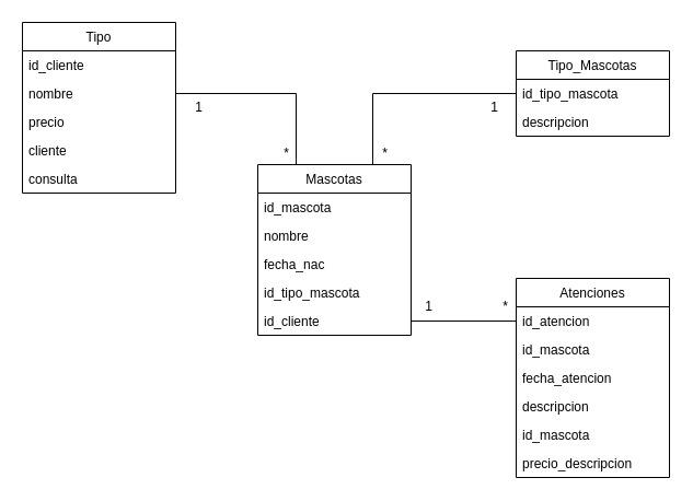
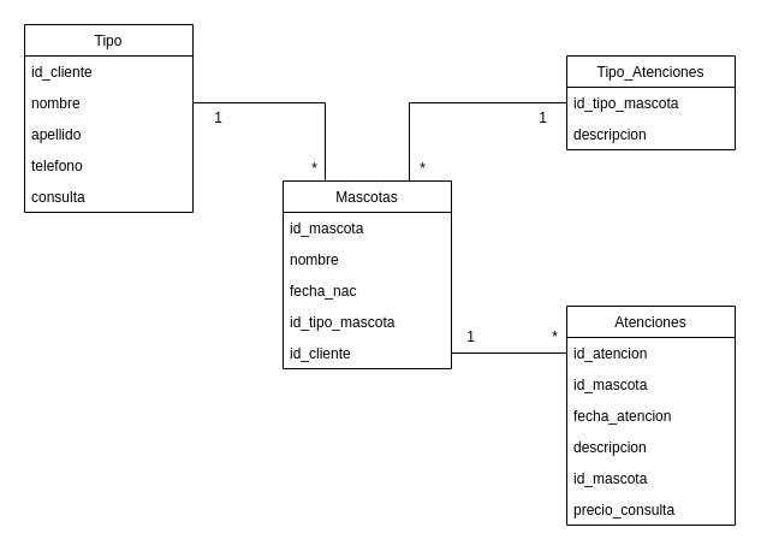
  <mxCell id="0" />
  <mxCell id="1" parent="0" />
  <mxCell id="2" value="Tipo" style="swimlane;fontStyle=0;childLayout=stackLayout;horizontal=1;startSize=26;fillColor=none;horizontalStack=0;resizeParent=1;resizeParentMax=0;resizeLast=0;collapsible=1;marginBottom=0;" vertex="1" parent="1"><mxGeometry x="20" y="20" width="140" height="156" as="geometry" /></mxCell>
  <mxCell id="3" value="id_cliente" style="text;strokeColor=none;fillColor=none;align=left;verticalAlign=top;spacingLeft=4;spacingRight=4;overflow=hidden;rotatable=0;points=[[0,0.5],[1,0.5]];portConstraint=eastwest;" vertex="1" parent="2"><mxGeometry y="26" width="140" height="26" as="geometry" /></mxCell>
  <mxCell id="4" value="nombre" style="text;strokeColor=none;fillColor=none;align=left;verticalAlign=top;spacingLeft=4;spacingRight=4;overflow=hidden;rotatable=0;points=[[0,0.5],[1,0.5]];portConstraint=eastwest;" vertex="1" parent="2"><mxGeometry y="52" width="140" height="26" as="geometry" /></mxCell>
- <mxCell id="5" value="precio" style="text;strokeColor=none;fillColor=none;align=left;verticalAlign=top;spacingLeft=4;spacingRight=4;overflow=hidden;rotatable=0;points=[[0,0.5],[1,0.5]];portConstraint=eastwest;" vertex="1" parent="2"><mxGeometry y="78" width="140" height="26" as="geometry" /></mxCell>
- <mxCell id="6" value="cliente" style="text;strokeColor=none;fillColor=none;align=left;verticalAlign=top;spacingLeft=4;spacingRight=4;overflow=hidden;rotatable=0;points=[[0,0.5],[1,0.5]];portConstraint=eastwest;" vertex="1" parent="2"><mxGeometry y="104" width="140" height="26" as="geometry" /></mxCell>
+ <mxCell id="5" value="apellido" style="text;strokeColor=none;fillColor=none;align=left;verticalAlign=top;spacingLeft=4;spacingRight=4;overflow=hidden;rotatable=0;points=[[0,0.5],[1,0.5]];portConstraint=eastwest;" vertex="1" parent="2"><mxGeometry y="78" width="140" height="26" as="geometry" /></mxCell>
+ <mxCell id="6" value="telefono" style="text;strokeColor=none;fillColor=none;align=left;verticalAlign=top;spacingLeft=4;spacingRight=4;overflow=hidden;rotatable=0;points=[[0,0.5],[1,0.5]];portConstraint=eastwest;" vertex="1" parent="2"><mxGeometry y="104" width="140" height="26" as="geometry" /></mxCell>
  <mxCell id="7" value="consulta" style="text;strokeColor=none;fillColor=none;align=left;verticalAlign=top;spacingLeft=4;spacingRight=4;overflow=hidden;rotatable=0;points=[[0,0.5],[1,0.5]];portConstraint=eastwest;" vertex="1" parent="2"><mxGeometry y="130" width="140" height="26" as="geometry" /></mxCell>
  <mxCell id="8" style="edgeStyle=orthogonalEdgeStyle;rounded=0;orthogonalLoop=1;jettySize=auto;html=1;exitX=0.75;exitY=0;exitDx=0;exitDy=0;entryX=0;entryY=0.5;entryDx=0;entryDy=0;endArrow=none;endFill=0;" edge="1" parent="1" source="9" target="23"><mxGeometry relative="1" as="geometry" /></mxCell>
  <mxCell id="9" value="Mascotas" style="swimlane;fontStyle=0;childLayout=stackLayout;horizontal=1;startSize=26;fillColor=none;horizontalStack=0;resizeParent=1;resizeParentMax=0;resizeLast=0;collapsible=1;marginBottom=0;" vertex="1" parent="1"><mxGeometry x="235" y="150" width="140" height="156" as="geometry" /></mxCell>
  <mxCell id="10" value="id_mascota" style="text;strokeColor=none;fillColor=none;align=left;verticalAlign=top;spacingLeft=4;spacingRight=4;overflow=hidden;rotatable=0;points=[[0,0.5],[1,0.5]];portConstraint=eastwest;" vertex="1" parent="9"><mxGeometry y="26" width="140" height="26" as="geometry" /></mxCell>
  <mxCell id="11" value="nombre" style="text;strokeColor=none;fillColor=none;align=left;verticalAlign=top;spacingLeft=4;spacingRight=4;overflow=hidden;rotatable=0;points=[[0,0.5],[1,0.5]];portConstraint=eastwest;" vertex="1" parent="9"><mxGeometry y="52" width="140" height="26" as="geometry" /></mxCell>
  <mxCell id="12" value="fecha_nac" style="text;strokeColor=none;fillColor=none;align=left;verticalAlign=top;spacingLeft=4;spacingRight=4;overflow=hidden;rotatable=0;points=[[0,0.5],[1,0.5]];portConstraint=eastwest;" vertex="1" parent="9"><mxGeometry y="78" width="140" height="26" as="geometry" /></mxCell>
  <mxCell id="13" value="id_tipo_mascota" style="text;strokeColor=none;fillColor=none;align=left;verticalAlign=top;spacingLeft=4;spacingRight=4;overflow=hidden;rotatable=0;points=[[0,0.5],[1,0.5]];portConstraint=eastwest;" vertex="1" parent="9"><mxGeometry y="104" width="140" height="26" as="geometry" /></mxCell>
  <mxCell id="14" value="id_cliente" style="text;strokeColor=none;fillColor=none;align=left;verticalAlign=top;spacingLeft=4;spacingRight=4;overflow=hidden;rotatable=0;points=[[0,0.5],[1,0.5]];portConstraint=eastwest;" vertex="1" parent="9"><mxGeometry y="130" width="140" height="26" as="geometry" /></mxCell>
  <mxCell id="15" value="Atenciones" style="swimlane;fontStyle=0;childLayout=stackLayout;horizontal=1;startSize=26;fillColor=none;horizontalStack=0;resizeParent=1;resizeParentMax=0;resizeLast=0;collapsible=1;marginBottom=0;" vertex="1" parent="1"><mxGeometry x="471" y="254" width="140" height="182" as="geometry" /></mxCell>
  <mxCell id="16" value="id_atencion" style="text;strokeColor=none;fillColor=none;align=left;verticalAlign=top;spacingLeft=4;spacingRight=4;overflow=hidden;rotatable=0;points=[[0,0.5],[1,0.5]];portConstraint=eastwest;" vertex="1" parent="15"><mxGeometry y="26" width="140" height="26" as="geometry" /></mxCell>
  <mxCell id="17" value="id_mascota" style="text;strokeColor=none;fillColor=none;align=left;verticalAlign=top;spacingLeft=4;spacingRight=4;overflow=hidden;rotatable=0;points=[[0,0.5],[1,0.5]];portConstraint=eastwest;" vertex="1" parent="15"><mxGeometry y="52" width="140" height="26" as="geometry" /></mxCell>
  <mxCell id="18" value="fecha_atencion" style="text;strokeColor=none;fillColor=none;align=left;verticalAlign=top;spacingLeft=4;spacingRight=4;overflow=hidden;rotatable=0;points=[[0,0.5],[1,0.5]];portConstraint=eastwest;" vertex="1" parent="15"><mxGeometry y="78" width="140" height="26" as="geometry" /></mxCell>
  <mxCell id="19" value="descripcion" style="text;strokeColor=none;fillColor=none;align=left;verticalAlign=top;spacingLeft=4;spacingRight=4;overflow=hidden;rotatable=0;points=[[0,0.5],[1,0.5]];portConstraint=eastwest;" vertex="1" parent="15"><mxGeometry y="104" width="140" height="26" as="geometry" /></mxCell>
  <mxCell id="20" value="id_mascota" style="text;strokeColor=none;fillColor=none;align=left;verticalAlign=top;spacingLeft=4;spacingRight=4;overflow=hidden;rotatable=0;points=[[0,0.5],[1,0.5]];portConstraint=eastwest;" vertex="1" parent="15"><mxGeometry y="130" width="140" height="26" as="geometry" /></mxCell>
- <mxCell id="21" value="precio_descripcion" style="text;strokeColor=none;fillColor=none;align=left;verticalAlign=top;spacingLeft=4;spacingRight=4;overflow=hidden;rotatable=0;points=[[0,0.5],[1,0.5]];portConstraint=eastwest;" vertex="1" parent="15"><mxGeometry y="156" width="140" height="26" as="geometry" /></mxCell>
- <mxCell id="22" value="Tipo_Mascotas" style="swimlane;fontStyle=0;childLayout=stackLayout;horizontal=1;startSize=26;fillColor=none;horizontalStack=0;resizeParent=1;resizeParentMax=0;resizeLast=0;collapsible=1;marginBottom=0;" vertex="1" parent="1"><mxGeometry x="471" y="46" width="140" height="78" as="geometry" /></mxCell>
+ <mxCell id="21" value="precio_consulta" style="text;strokeColor=none;fillColor=none;align=left;verticalAlign=top;spacingLeft=4;spacingRight=4;overflow=hidden;rotatable=0;points=[[0,0.5],[1,0.5]];portConstraint=eastwest;" vertex="1" parent="15"><mxGeometry y="156" width="140" height="26" as="geometry" /></mxCell>
+ <mxCell id="22" value="Tipo_Atenciones" style="swimlane;fontStyle=0;childLayout=stackLayout;horizontal=1;startSize=26;fillColor=none;horizontalStack=0;resizeParent=1;resizeParentMax=0;resizeLast=0;collapsible=1;marginBottom=0;" vertex="1" parent="1"><mxGeometry x="471" y="46" width="140" height="78" as="geometry" /></mxCell>
  <mxCell id="23" value="id_tipo_mascota" style="text;strokeColor=none;fillColor=none;align=left;verticalAlign=top;spacingLeft=4;spacingRight=4;overflow=hidden;rotatable=0;points=[[0,0.5],[1,0.5]];portConstraint=eastwest;" vertex="1" parent="22"><mxGeometry y="26" width="140" height="26" as="geometry" /></mxCell>
  <mxCell id="24" value="descripcion" style="text;strokeColor=none;fillColor=none;align=left;verticalAlign=top;spacingLeft=4;spacingRight=4;overflow=hidden;rotatable=0;points=[[0,0.5],[1,0.5]];portConstraint=eastwest;" vertex="1" parent="22"><mxGeometry y="52" width="140" height="26" as="geometry" /></mxCell>
  <mxCell id="25" style="edgeStyle=orthogonalEdgeStyle;rounded=0;orthogonalLoop=1;jettySize=auto;html=1;exitX=1;exitY=0.5;exitDx=0;exitDy=0;entryX=0.25;entryY=0;entryDx=0;entryDy=0;endArrow=none;endFill=0;" edge="1" parent="1" source="4" target="9"><mxGeometry relative="1" as="geometry" /></mxCell>
  <mxCell id="26" style="edgeStyle=orthogonalEdgeStyle;rounded=0;orthogonalLoop=1;jettySize=auto;html=1;exitX=1;exitY=0.5;exitDx=0;exitDy=0;entryX=0;entryY=0.5;entryDx=0;entryDy=0;endArrow=none;endFill=0;" edge="1" parent="1" source="14" target="16"><mxGeometry relative="1" as="geometry" /></mxCell>
  <mxCell id="27" value="1" style="text;html=1;resizable=0;autosize=1;align=center;verticalAlign=middle;points=[];fillColor=none;strokeColor=none;rounded=0;" vertex="1" parent="1"><mxGeometry x="171" y="88" width="20" height="20" as="geometry" /></mxCell>
  <mxCell id="28" value="1" style="text;html=1;resizable=0;autosize=1;align=center;verticalAlign=middle;points=[];fillColor=none;strokeColor=none;rounded=0;" vertex="1" parent="1"><mxGeometry x="441" y="88" width="20" height="20" as="geometry" /></mxCell>
  <mxCell id="29" value="1" style="text;html=1;resizable=0;autosize=1;align=center;verticalAlign=middle;points=[];fillColor=none;strokeColor=none;rounded=0;" vertex="1" parent="1"><mxGeometry x="381" y="270" width="20" height="20" as="geometry" /></mxCell>
  <mxCell id="30" value="*" style="text;html=1;resizable=0;autosize=1;align=center;verticalAlign=middle;points=[];fillColor=none;strokeColor=none;rounded=0;" vertex="1" parent="1"><mxGeometry x="451" y="270" width="20" height="20" as="geometry" /></mxCell>
  <mxCell id="31" value="*" style="text;html=1;resizable=0;autosize=1;align=center;verticalAlign=middle;points=[];fillColor=none;strokeColor=none;rounded=0;" vertex="1" parent="1"><mxGeometry x="341" y="130" width="20" height="20" as="geometry" /></mxCell>
  <mxCell id="32" value="*" style="text;html=1;resizable=0;autosize=1;align=center;verticalAlign=middle;points=[];fillColor=none;strokeColor=none;rounded=0;" vertex="1" parent="1"><mxGeometry x="251" y="130" width="20" height="20" as="geometry" /></mxCell>
